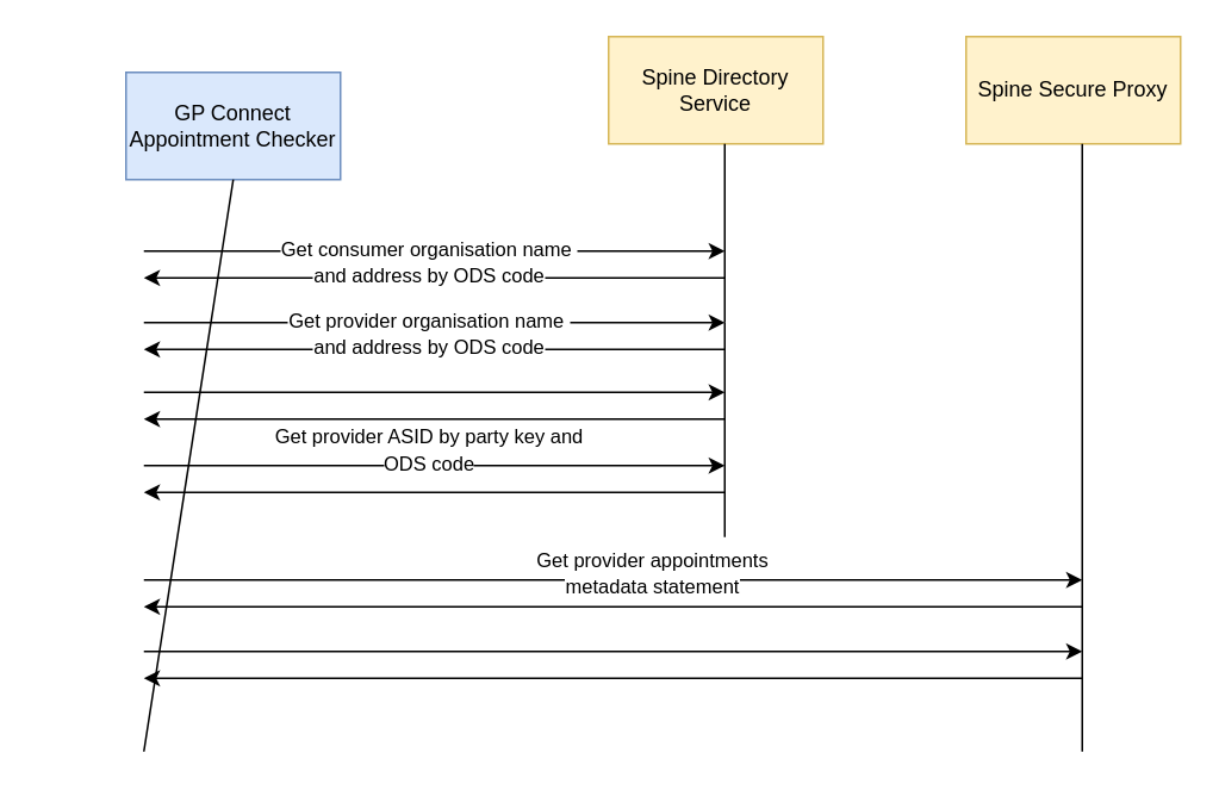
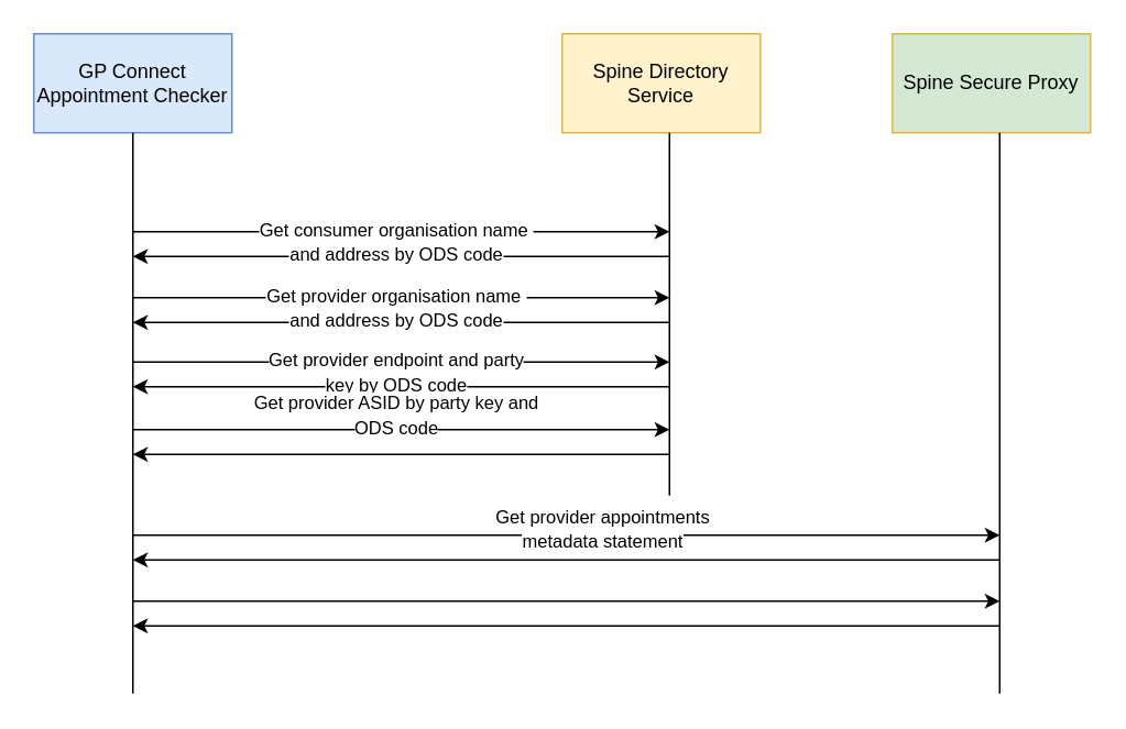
  <mxCell id="0" />
  <mxCell id="1" parent="0" />
- <mxCell id="2" value="GP Connect Appointment Checker" style="rounded=0;whiteSpace=wrap;html=1;fillColor=#dae8fc;strokeColor=#6c8ebf;" parent="1" vertex="1"><mxGeometry x="70" y="40" width="120" height="60" as="geometry" /></mxCell>
+ <mxCell id="2" value="GP Connect Appointment Checker" style="rounded=0;whiteSpace=wrap;html=1;fillColor=#dae8fc;strokeColor=#6c8ebf;" parent="1" vertex="1"><mxGeometry x="20" y="20" width="120" height="60" as="geometry" /></mxCell>
  <mxCell id="3" value="" style="endArrow=none;html=1;entryX=0.5;entryY=1;entryDx=0;entryDy=0;" parent="1" target="2" edge="1"><mxGeometry width="50" height="50" relative="1" as="geometry"><mxPoint x="80" y="420" as="sourcePoint" /><mxPoint x="90" y="130" as="targetPoint" /></mxGeometry></mxCell>
  <mxCell id="4" value="Spine Directory Service" style="rounded=0;whiteSpace=wrap;html=1;fillColor=#fff2cc;strokeColor=#d6b656;" parent="1" vertex="1"><mxGeometry x="340" y="20" width="120" height="60" as="geometry" /></mxCell>
  <mxCell id="5" value="" style="endArrow=none;html=1;entryX=0.5;entryY=1;entryDx=0;entryDy=0;" parent="1" edge="1"><mxGeometry width="50" height="50" relative="1" as="geometry"><mxPoint x="405" y="180" as="sourcePoint" /><mxPoint x="405" y="80" as="targetPoint" /></mxGeometry></mxCell>
- <mxCell id="6" value="Spine Secure Proxy" style="rounded=0;whiteSpace=wrap;html=1;fillColor=#fff2cc;strokeColor=#d6b656;" parent="1" vertex="1"><mxGeometry x="540" y="20" width="120" height="60" as="geometry" /></mxCell>
+ <mxCell id="6" value="Spine Secure Proxy" style="rounded=0;whiteSpace=wrap;html=1;fillColor=#d5e8d4;strokeColor=#d6b656;" parent="1" vertex="1"><mxGeometry x="540" y="20" width="120" height="60" as="geometry" /></mxCell>
  <mxCell id="7" value="" style="endArrow=none;html=1;entryX=0.5;entryY=1;entryDx=0;entryDy=0;" parent="1" edge="1"><mxGeometry width="50" height="50" relative="1" as="geometry"><mxPoint x="605" y="420" as="sourcePoint" /><mxPoint x="605" y="80" as="targetPoint" /></mxGeometry></mxCell>
  <mxCell id="8" value="" style="endArrow=none;html=1;entryX=0.5;entryY=1;entryDx=0;entryDy=0;" parent="1" edge="1"><mxGeometry width="50" height="50" relative="1" as="geometry"><mxPoint x="405" y="300" as="sourcePoint" /><mxPoint x="405" y="180" as="targetPoint" /></mxGeometry></mxCell>
  <mxCell id="9" value="" style="endArrow=classic;html=1;" parent="1" edge="1"><mxGeometry width="50" height="50" relative="1" as="geometry"><mxPoint x="405" y="155" as="sourcePoint" /><mxPoint x="80" y="155" as="targetPoint" /></mxGeometry></mxCell>
  <mxCell id="10" value="" style="endArrow=none;html=1;startArrow=classic;startFill=1;endFill=0;" parent="1" edge="1"><mxGeometry x="0.139" y="10" width="50" height="50" relative="1" as="geometry"><mxPoint x="405" y="140" as="sourcePoint" /><mxPoint x="80" y="140" as="targetPoint" /><mxPoint as="offset" /></mxGeometry></mxCell>
  <mxCell id="11" value="&lt;span style=&quot;font-size: 11px ; background-color: rgb(255 , 255 , 255)&quot;&gt;Get consumer organisation name&amp;nbsp;&lt;/span&gt;&lt;br style=&quot;font-size: 11px&quot;&gt;&lt;span style=&quot;font-size: 11px ; background-color: rgb(255 , 255 , 255)&quot;&gt;and address by ODS code&lt;/span&gt;" style="text;html=1;strokeColor=none;fillColor=none;align=center;verticalAlign=middle;whiteSpace=wrap;rounded=0;" parent="1" vertex="1"><mxGeometry x="150" y="136" width="180" height="20" as="geometry" /></mxCell>
  <mxCell id="12" value="" style="endArrow=classic;html=1;" parent="1" edge="1"><mxGeometry width="50" height="50" relative="1" as="geometry"><mxPoint x="405" y="195" as="sourcePoint" /><mxPoint x="80" y="195" as="targetPoint" /></mxGeometry></mxCell>
  <mxCell id="13" value="" style="endArrow=none;html=1;startArrow=classic;startFill=1;endFill=0;" parent="1" edge="1"><mxGeometry x="0.139" y="10" width="50" height="50" relative="1" as="geometry"><mxPoint x="405" y="180" as="sourcePoint" /><mxPoint x="80" y="180" as="targetPoint" /><mxPoint as="offset" /></mxGeometry></mxCell>
  <mxCell id="14" value="&lt;span style=&quot;font-size: 11px ; background-color: rgb(255 , 255 , 255)&quot;&gt;Get provider organisation name&amp;nbsp;&lt;/span&gt;&lt;br style=&quot;font-size: 11px&quot;&gt;&lt;span style=&quot;font-size: 11px ; background-color: rgb(255 , 255 , 255)&quot;&gt;and address by ODS code&lt;/span&gt;" style="text;html=1;strokeColor=none;fillColor=none;align=center;verticalAlign=middle;whiteSpace=wrap;rounded=0;" parent="1" vertex="1"><mxGeometry x="150" y="176" width="180" height="20" as="geometry" /></mxCell>
  <mxCell id="15" value="" style="endArrow=classic;html=1;" parent="1" edge="1"><mxGeometry width="50" height="50" relative="1" as="geometry"><mxPoint x="405" y="234" as="sourcePoint" /><mxPoint x="80" y="234" as="targetPoint" /></mxGeometry></mxCell>
  <mxCell id="16" value="" style="endArrow=none;html=1;startArrow=classic;startFill=1;endFill=0;" parent="1" edge="1"><mxGeometry x="0.139" y="10" width="50" height="50" relative="1" as="geometry"><mxPoint x="405" y="219" as="sourcePoint" /><mxPoint x="80" y="219" as="targetPoint" /><mxPoint as="offset" /></mxGeometry></mxCell>
+ <mxCell id="17" value="&lt;span style=&quot;font-size: 11px ; background-color: rgb(255 , 255 , 255)&quot;&gt;Get provider endpoint and party key&lt;/span&gt;&lt;span style=&quot;font-size: 11px ; background-color: rgb(255 , 255 , 255)&quot;&gt;&amp;nbsp;by ODS code&lt;/span&gt;" style="text;html=1;strokeColor=none;fillColor=none;align=center;verticalAlign=middle;whiteSpace=wrap;rounded=0;" parent="1" vertex="1"><mxGeometry x="150" y="215" width="180" height="20" as="geometry" /></mxCell>
  <mxCell id="18" value="" style="endArrow=classic;html=1;" parent="1" edge="1"><mxGeometry width="50" height="50" relative="1" as="geometry"><mxPoint x="405" y="275" as="sourcePoint" /><mxPoint x="80" y="275" as="targetPoint" /></mxGeometry></mxCell>
  <mxCell id="19" value="" style="endArrow=none;html=1;startArrow=classic;startFill=1;endFill=0;" parent="1" edge="1"><mxGeometry x="0.139" y="10" width="50" height="50" relative="1" as="geometry"><mxPoint x="405" y="260" as="sourcePoint" /><mxPoint x="80" y="260" as="targetPoint" /><mxPoint as="offset" /></mxGeometry></mxCell>
  <mxCell id="20" value="&lt;span style=&quot;font-size: 11px ; background-color: rgb(255 , 255 , 255)&quot;&gt;Get provider ASID by party key and ODS code&lt;/span&gt;" style="text;html=1;strokeColor=none;fillColor=none;align=center;verticalAlign=middle;whiteSpace=wrap;rounded=0;" parent="1" vertex="1"><mxGeometry x="150" y="241" width="180" height="20" as="geometry" /></mxCell>
  <mxCell id="21" value="" style="endArrow=classic;html=1;" parent="1" edge="1"><mxGeometry width="50" height="50" relative="1" as="geometry"><mxPoint x="605" y="339" as="sourcePoint" /><mxPoint x="80" y="339" as="targetPoint" /></mxGeometry></mxCell>
  <mxCell id="22" value="" style="endArrow=none;html=1;startArrow=classic;startFill=1;endFill=0;" parent="1" edge="1"><mxGeometry x="0.139" y="10" width="50" height="50" relative="1" as="geometry"><mxPoint x="605" y="324" as="sourcePoint" /><mxPoint x="80" y="324" as="targetPoint" /><mxPoint as="offset" /></mxGeometry></mxCell>
  <mxCell id="23" value="&lt;span style=&quot;font-size: 11px ; background-color: rgb(255 , 255 , 255)&quot;&gt;Get provider appointments metadata statement&lt;/span&gt;" style="text;html=1;strokeColor=none;fillColor=none;align=center;verticalAlign=middle;whiteSpace=wrap;rounded=0;" parent="1" vertex="1"><mxGeometry x="275" y="310" width="180" height="20" as="geometry" /></mxCell>
  <mxCell id="24" value="" style="endArrow=classic;html=1;" parent="1" edge="1"><mxGeometry width="50" height="50" relative="1" as="geometry"><mxPoint x="605" y="379" as="sourcePoint" /><mxPoint x="80" y="379" as="targetPoint" /></mxGeometry></mxCell>
  <mxCell id="25" value="" style="endArrow=none;html=1;startArrow=classic;startFill=1;endFill=0;" parent="1" edge="1"><mxGeometry x="0.139" y="10" width="50" height="50" relative="1" as="geometry"><mxPoint x="605" y="364" as="sourcePoint" /><mxPoint x="80" y="364" as="targetPoint" /><mxPoint as="offset" /></mxGeometry></mxCell>
